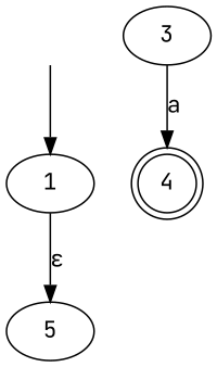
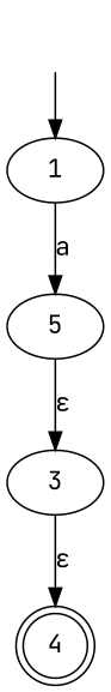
  digraph {
    fontname="JetBrains Mono"
    node [fontname="JetBrains Mono"]
    edge [fontname="JetBrains Mono"]
    n1 [label=1]
    n2 [label=5]
    n3 [label=3]
    n4 [label=4 shape=doublecircle]
    "" [shape=plaintext]
-   n1 -> n2 [label="ε"]
-   n3 -> n4 [label=a]
+   n1 -> n2 [label=a]
+   n2 -> n3 [label="ε"]
+   n3 -> n4 [label="ε"]
    "" -> n1
  }
